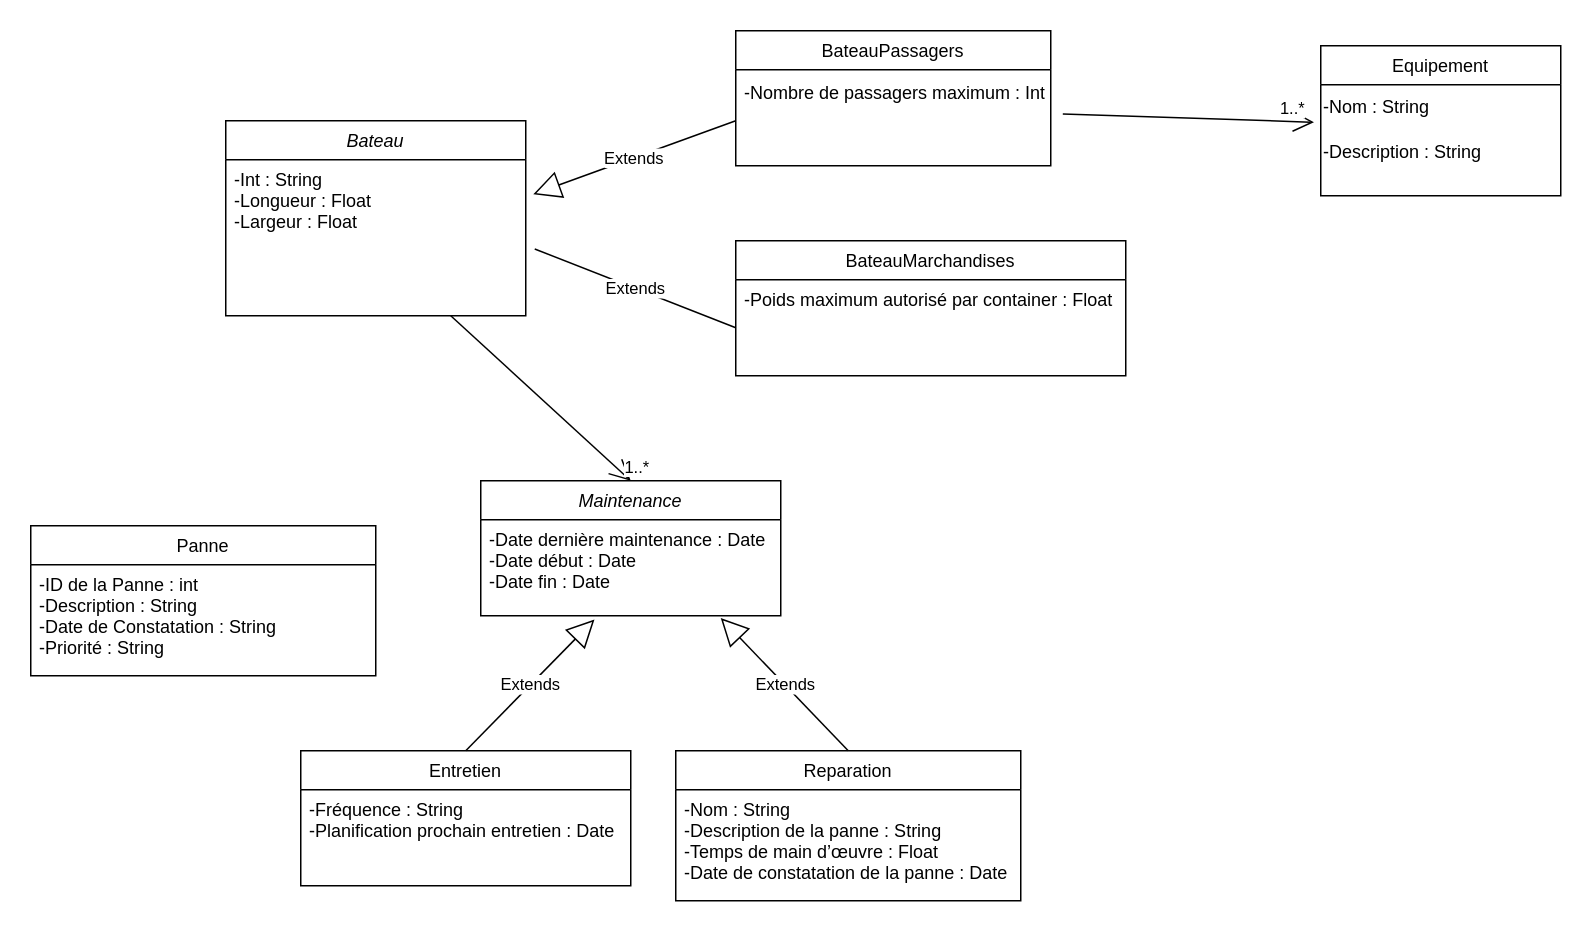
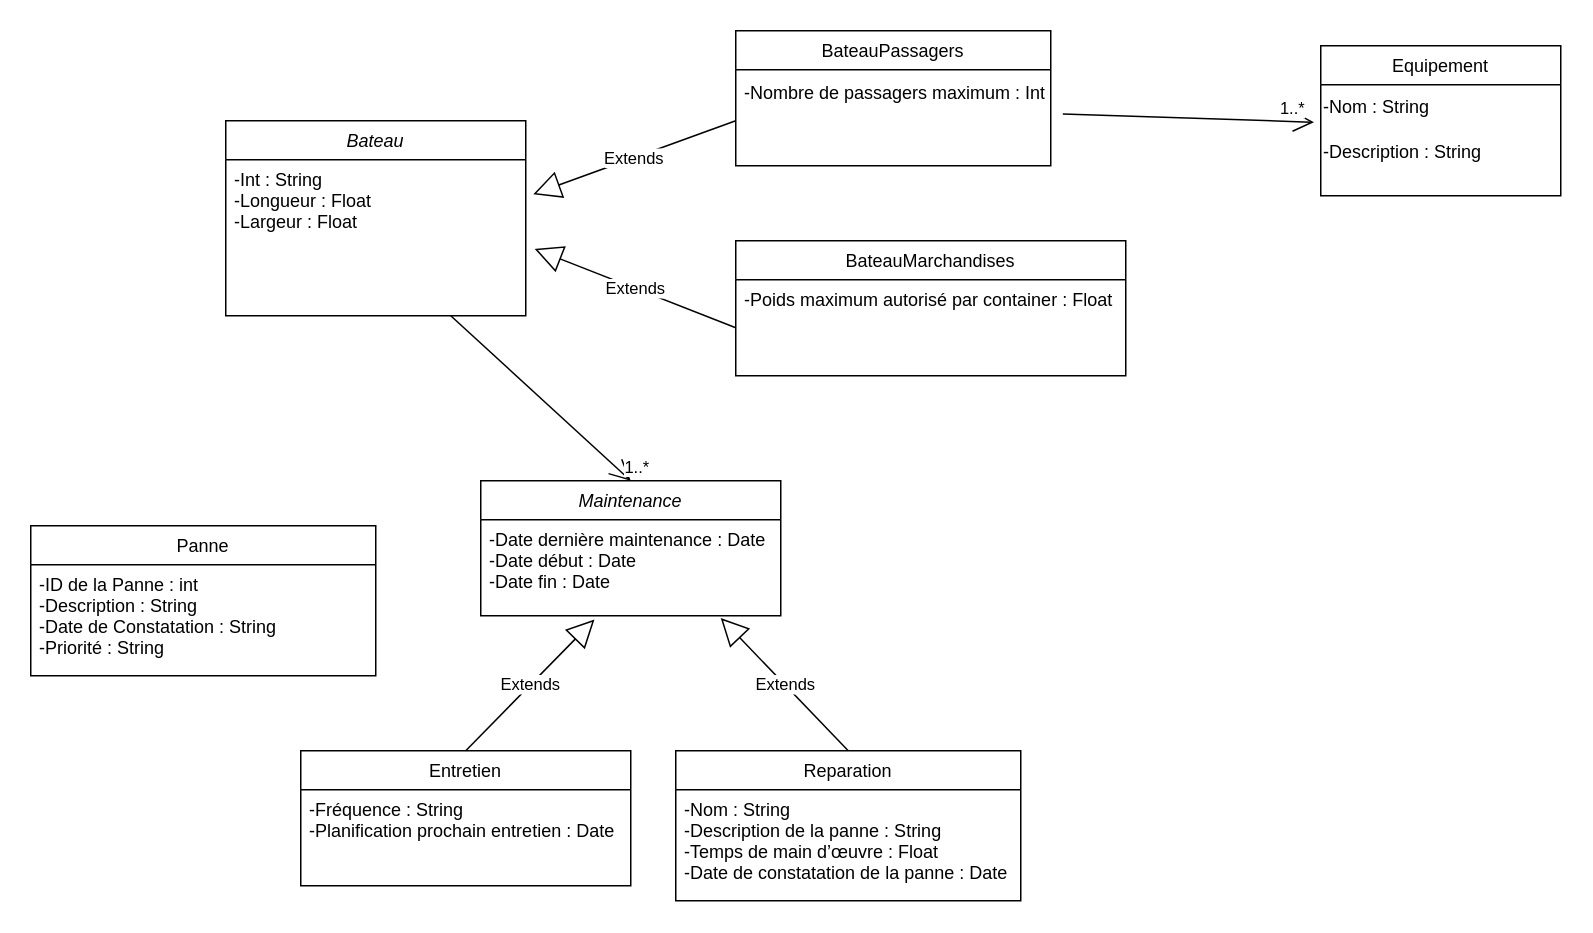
  <mxCell id="0" />
  <mxCell id="1" parent="0" />
  <mxCell id="2" value="Bateau" style="swimlane;fontStyle=2;align=center;verticalAlign=top;childLayout=stackLayout;horizontal=1;startSize=26;horizontalStack=0;resizeParent=1;resizeLast=0;collapsible=1;marginBottom=0;rounded=0;shadow=0;strokeWidth=1;" parent="1" vertex="1"><mxGeometry x="150" y="80" width="200" height="130" as="geometry"><mxRectangle x="230" y="140" width="160" height="26" as="alternateBounds" /></mxGeometry></mxCell>
  <mxCell id="3" value="-Int : String&#10;-Longueur : Float&#10;-Largeur : Float" style="text;align=left;verticalAlign=top;spacingLeft=4;spacingRight=4;overflow=hidden;rotatable=0;points=[[0,0.5],[1,0.5]];portConstraint=eastwest;rounded=0;shadow=0;html=0;" parent="2" vertex="1"><mxGeometry y="26" width="200" height="98" as="geometry" /></mxCell>
  <mxCell id="4" value="Equipement" style="swimlane;fontStyle=0;align=center;verticalAlign=top;childLayout=stackLayout;horizontal=1;startSize=26;horizontalStack=0;resizeParent=1;resizeLast=0;collapsible=1;marginBottom=0;rounded=0;shadow=0;strokeWidth=1;" parent="1" vertex="1"><mxGeometry x="880" y="30" width="160" height="100" as="geometry"><mxRectangle x="130" y="380" width="160" height="26" as="alternateBounds" /></mxGeometry></mxCell>
  <mxCell id="5" value="-Nom : String" style="text;html=1;align=left;verticalAlign=middle;resizable=0;points=[];autosize=1;strokeColor=none;fillColor=none;" vertex="1" parent="4"><mxGeometry y="26" width="160" height="30" as="geometry" /></mxCell>
  <mxCell id="6" value="-Description : String" style="text;html=1;align=left;verticalAlign=middle;resizable=0;points=[];autosize=1;strokeColor=none;fillColor=none;" vertex="1" parent="4"><mxGeometry y="56" width="160" height="30" as="geometry" /></mxCell>
  <mxCell id="7" value="Maintenance" style="swimlane;fontStyle=2;align=center;verticalAlign=top;childLayout=stackLayout;horizontal=1;startSize=26;horizontalStack=0;resizeParent=1;resizeLast=0;collapsible=1;marginBottom=0;rounded=0;shadow=0;strokeWidth=1;" parent="1" vertex="1"><mxGeometry x="320" y="320" width="200" height="90" as="geometry"><mxRectangle x="340" y="380" width="170" height="26" as="alternateBounds" /></mxGeometry></mxCell>
  <mxCell id="8" value="-Date dernière maintenance : Date&#10;-Date début : Date&#10;-Date fin : Date&#10;" style="text;align=left;verticalAlign=top;spacingLeft=4;spacingRight=4;overflow=hidden;rotatable=0;points=[[0,0.5],[1,0.5]];portConstraint=eastwest;" parent="7" vertex="1"><mxGeometry y="26" width="200" height="64" as="geometry" /></mxCell>
  <mxCell id="9" value="BateauPassagers" style="swimlane;fontStyle=0;align=center;verticalAlign=top;childLayout=stackLayout;horizontal=1;startSize=26;horizontalStack=0;resizeParent=1;resizeLast=0;collapsible=1;marginBottom=0;rounded=0;shadow=0;strokeWidth=1;" vertex="1" parent="1"><mxGeometry x="490" y="20" width="210" height="90" as="geometry"><mxRectangle x="340" y="380" width="170" height="26" as="alternateBounds" /></mxGeometry></mxCell>
  <mxCell id="10" value="BateauMarchandises" style="swimlane;fontStyle=0;align=center;verticalAlign=top;childLayout=stackLayout;horizontal=1;startSize=26;horizontalStack=0;resizeParent=1;resizeLast=0;collapsible=1;marginBottom=0;rounded=0;shadow=0;strokeWidth=1;" vertex="1" parent="1"><mxGeometry x="490" y="160" width="260" height="90" as="geometry"><mxRectangle x="340" y="380" width="170" height="26" as="alternateBounds" /></mxGeometry></mxCell>
  <mxCell id="11" value="-Poids maximum autorisé par container : Float" style="text;align=left;verticalAlign=top;spacingLeft=4;spacingRight=4;overflow=hidden;rotatable=0;points=[[0,0.5],[1,0.5]];portConstraint=eastwest;" vertex="1" parent="10"><mxGeometry y="26" width="260" height="64" as="geometry" /></mxCell>
  <mxCell id="12" value="Extends" style="endArrow=block;endSize=16;endFill=0;html=1;rounded=0;exitX=0;exitY=0.5;exitDx=0;exitDy=0;entryX=1.025;entryY=0.235;entryDx=0;entryDy=0;entryPerimeter=0;" edge="1" parent="1" source="23" target="3"><mxGeometry width="160" relative="1" as="geometry"><mxPoint x="280" y="10" as="sourcePoint" /><mxPoint x="440" y="10" as="targetPoint" /></mxGeometry></mxCell>
- <mxCell id="13" value="Extends" style="endArrow=none;endSize=16;endFill=0;html=1;rounded=0;exitX=0;exitY=0.5;exitDx=0;exitDy=0;entryX=1.03;entryY=0.607;entryDx=0;entryDy=0;entryPerimeter=0;" edge="1" parent="1" source="11" target="3"><mxGeometry width="160" relative="1" as="geometry"><mxPoint x="500" y="88" as="sourcePoint" /><mxPoint x="365" y="139" as="targetPoint" /></mxGeometry></mxCell>
+ <mxCell id="13" value="Extends" style="endArrow=block;endSize=16;endFill=0;html=1;rounded=0;exitX=0;exitY=0.5;exitDx=0;exitDy=0;entryX=1.03;entryY=0.607;entryDx=0;entryDy=0;entryPerimeter=0;" edge="1" parent="1" source="11" target="3"><mxGeometry width="160" relative="1" as="geometry"><mxPoint x="500" y="88" as="sourcePoint" /><mxPoint x="365" y="139" as="targetPoint" /></mxGeometry></mxCell>
  <mxCell id="14" value="" style="endArrow=open;endFill=1;endSize=12;html=1;rounded=0;exitX=0.75;exitY=1;exitDx=0;exitDy=0;entryX=0.5;entryY=0;entryDx=0;entryDy=0;" edge="1" parent="1" source="2" target="7"><mxGeometry width="160" relative="1" as="geometry"><mxPoint x="210" y="340" as="sourcePoint" /><mxPoint x="213" y="232" as="targetPoint" /></mxGeometry></mxCell>
  <mxCell id="15" value="1..*" style="edgeLabel;html=1;align=center;verticalAlign=middle;resizable=0;points=[];" vertex="1" connectable="0" parent="14"><mxGeometry x="0.164" y="-3" relative="1" as="geometry"><mxPoint x="55" y="34" as="offset" /></mxGeometry></mxCell>
  <mxCell id="16" value="Reparation " style="swimlane;fontStyle=0;align=center;verticalAlign=top;childLayout=stackLayout;horizontal=1;startSize=26;horizontalStack=0;resizeParent=1;resizeLast=0;collapsible=1;marginBottom=0;rounded=0;shadow=0;strokeWidth=1;" vertex="1" parent="1"><mxGeometry x="450" y="500" width="230" height="100" as="geometry"><mxRectangle x="340" y="380" width="170" height="26" as="alternateBounds" /></mxGeometry></mxCell>
  <mxCell id="17" value="-Nom : String&#10;-Description de la panne : String&#10;-Temps de main d’œuvre : Float&#10;-Date de constatation de la panne : Date" style="text;align=left;verticalAlign=top;spacingLeft=4;spacingRight=4;overflow=hidden;rotatable=0;points=[[0,0.5],[1,0.5]];portConstraint=eastwest;" vertex="1" parent="16"><mxGeometry y="26" width="230" height="74" as="geometry" /></mxCell>
  <mxCell id="18" value="Extends" style="endArrow=block;endSize=16;endFill=0;html=1;rounded=0;exitX=0.5;exitY=0;exitDx=0;exitDy=0;entryX=0.8;entryY=1.023;entryDx=0;entryDy=0;entryPerimeter=0;" edge="1" parent="1" source="16" target="8"><mxGeometry width="160" relative="1" as="geometry"><mxPoint x="604" y="463" as="sourcePoint" /><mxPoint x="470" y="410" as="targetPoint" /></mxGeometry></mxCell>
  <mxCell id="19" value="Entretien " style="swimlane;fontStyle=0;align=center;verticalAlign=top;childLayout=stackLayout;horizontal=1;startSize=26;horizontalStack=0;resizeParent=1;resizeLast=0;collapsible=1;marginBottom=0;rounded=0;shadow=0;strokeWidth=1;" vertex="1" parent="1"><mxGeometry x="200" y="500" width="220" height="90" as="geometry"><mxRectangle x="340" y="380" width="170" height="26" as="alternateBounds" /></mxGeometry></mxCell>
  <mxCell id="20" value="-Fréquence : String&#10;-Planification prochain entretien : Date" style="text;align=left;verticalAlign=top;spacingLeft=4;spacingRight=4;overflow=hidden;rotatable=0;points=[[0,0.5],[1,0.5]];portConstraint=eastwest;" vertex="1" parent="19"><mxGeometry y="26" width="220" height="64" as="geometry" /></mxCell>
  <mxCell id="21" value="" style="endArrow=open;endFill=1;endSize=12;html=1;rounded=0;entryX=-0.022;entryY=-0.167;entryDx=0;entryDy=0;exitX=1.043;exitY=0.43;exitDx=0;exitDy=0;entryPerimeter=0;exitPerimeter=0;" edge="1" parent="1"><mxGeometry width="160" relative="1" as="geometry"><mxPoint x="708.03" y="75.52" as="sourcePoint" /><mxPoint x="875.48" y="80.99" as="targetPoint" /></mxGeometry></mxCell>
  <mxCell id="22" value="1..*" style="edgeLabel;html=1;align=center;verticalAlign=middle;resizable=0;points=[];" vertex="1" connectable="0" parent="21"><mxGeometry x="-0.679" y="3" relative="1" as="geometry"><mxPoint x="125" y="-2" as="offset" /></mxGeometry></mxCell>
  <mxCell id="23" value="-Nombre de passagers maximum : Int" style="text;align=left;verticalAlign=top;spacingLeft=4;spacingRight=4;overflow=hidden;rotatable=0;points=[[0,0.5],[1,0.5]];portConstraint=eastwest;" vertex="1" parent="1"><mxGeometry x="490" y="48" width="210" height="64" as="geometry" /></mxCell>
  <mxCell id="24" value="Extends" style="endArrow=block;endSize=16;endFill=0;html=1;rounded=0;exitX=0.5;exitY=0;exitDx=0;exitDy=0;entryX=0.379;entryY=1.039;entryDx=0;entryDy=0;entryPerimeter=0;" edge="1" parent="1" source="19" target="8"><mxGeometry width="160" relative="1" as="geometry"><mxPoint x="450" y="500" as="sourcePoint" /><mxPoint x="357" y="411" as="targetPoint" /></mxGeometry></mxCell>
  <mxCell id="25" value="Panne" style="swimlane;fontStyle=0;align=center;verticalAlign=top;childLayout=stackLayout;horizontal=1;startSize=26;horizontalStack=0;resizeParent=1;resizeLast=0;collapsible=1;marginBottom=0;rounded=0;shadow=0;strokeWidth=1;" vertex="1" parent="1"><mxGeometry x="20" y="350" width="230" height="100" as="geometry"><mxRectangle x="340" y="380" width="170" height="26" as="alternateBounds" /></mxGeometry></mxCell>
  <mxCell id="26" value="-ID de la Panne : int&#10;-Description : String&#10;-Date de Constatation : String&#10;-Priorité : String" style="text;align=left;verticalAlign=top;spacingLeft=4;spacingRight=4;overflow=hidden;rotatable=0;points=[[0,0.5],[1,0.5]];portConstraint=eastwest;" vertex="1" parent="25"><mxGeometry y="26" width="230" height="74" as="geometry" /></mxCell>
